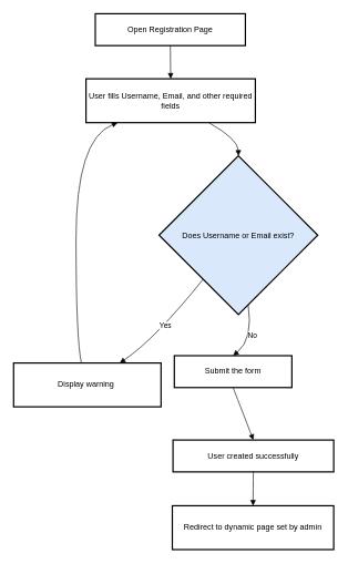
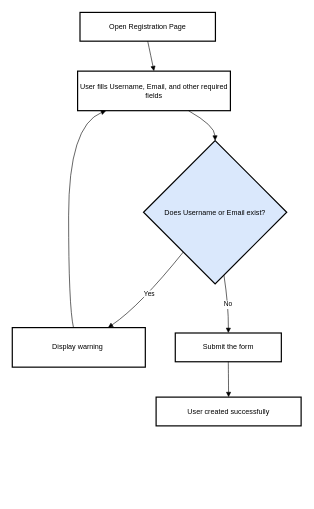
  <mxCell id="0" />
  <mxCell id="1" parent="0" />
- <mxCell id="2" value="Open Registration Page" style="whiteSpace=wrap;strokeWidth=2;" vertex="1" parent="1"><mxGeometry x="143" y="20" width="226" height="48" as="geometry" /></mxCell>
+ <mxCell id="2" value="Open Registration Page" style="whiteSpace=wrap;strokeWidth=2;" vertex="1" parent="1"><mxGeometry x="133" y="20" width="226" height="48" as="geometry" /></mxCell>
  <mxCell id="3" value="User fills Username, Email, and other required fields" style="whiteSpace=wrap;strokeWidth=2;" vertex="1" parent="1"><mxGeometry x="129" y="118" width="255" height="66" as="geometry" /></mxCell>
  <mxCell id="4" value="Does Username or Email exist?" style="rhombus;strokeWidth=2;whiteSpace=wrap;fillColor=#dae8fc;" vertex="1" parent="1"><mxGeometry x="239" y="234" width="239" height="239" as="geometry" /></mxCell>
  <mxCell id="5" value="Display warning " style="whiteSpace=wrap;strokeWidth=2;" vertex="1" parent="1"><mxGeometry x="20" y="546" width="222" height="66" as="geometry" /></mxCell>
- <mxCell id="6" value="Submit the form" style="whiteSpace=wrap;strokeWidth=2;" vertex="1" parent="1"><mxGeometry x="262" y="535" width="177" height="48" as="geometry" /></mxCell>
+ <mxCell id="6" value="Submit the form" style="whiteSpace=wrap;strokeWidth=2;" vertex="1" parent="1"><mxGeometry x="292" y="555" width="177" height="48" as="geometry" /></mxCell>
  <mxCell id="7" value="User created successfully" style="whiteSpace=wrap;strokeWidth=2;" vertex="1" parent="1"><mxGeometry x="260" y="662" width="242" height="48" as="geometry" /></mxCell>
- <mxCell id="8" value="Redirect to dynamic page set by admin" style="whiteSpace=wrap;strokeWidth=2;" vertex="1" parent="1"><mxGeometry x="259" y="761" width="243" height="66" as="geometry" /></mxCell>
  <mxCell id="9" value="" style="curved=1;startArrow=none;endArrow=block;exitX=0.5;exitY=1.01;entryX=0.5;entryY=0.01;rounded=0;" edge="1" parent="1" source="2" target="3"><mxGeometry relative="1" as="geometry"><Array as="points" /></mxGeometry></mxCell>
  <mxCell id="10" value="" style="curved=1;startArrow=none;endArrow=block;exitX=0.73;exitY=1.01;entryX=0.5;entryY=0;rounded=0;" edge="1" parent="1" source="3" target="4"><mxGeometry relative="1" as="geometry"><Array as="points"><mxPoint x="358" y="209" /></Array></mxGeometry></mxCell>
  <mxCell id="11" value="Yes" style="curved=1;startArrow=none;endArrow=block;exitX=0.1;exitY=1;entryX=0.72;entryY=0;rounded=0;" edge="1" parent="1" source="4" target="5"><mxGeometry relative="1" as="geometry"><Array as="points"><mxPoint x="233" y="510" /></Array></mxGeometry></mxCell>
  <mxCell id="12" value="" style="curved=1;startArrow=none;endArrow=block;exitX=0.46;exitY=0;entryX=0.18;entryY=1.01;rounded=0;" edge="1" parent="1" source="5" target="3"><mxGeometry relative="1" as="geometry"><Array as="points"><mxPoint x="114" y="510" /><mxPoint x="114" y="209" /></Array></mxGeometry></mxCell>
  <mxCell id="13" value="No" style="curved=1;startArrow=none;endArrow=block;exitX=0.57;exitY=1;entryX=0.5;entryY=0;rounded=0;" edge="1" parent="1" source="4" target="6"><mxGeometry relative="1" as="geometry"><Array as="points"><mxPoint x="381" y="510" /></Array></mxGeometry></mxCell>
  <mxCell id="14" value="" style="curved=1;startArrow=none;endArrow=block;exitX=0.5;exitY=1.01;entryX=0.5;entryY=0.01;rounded=0;" edge="1" parent="1" source="6" target="7"><mxGeometry relative="1" as="geometry"><Array as="points" /></mxGeometry></mxCell>
- <mxCell id="15" value="" style="curved=1;startArrow=none;endArrow=block;exitX=0.5;exitY=1.01;entryX=0.5;entryY=-0.01;rounded=0;" edge="1" parent="1" source="7" target="8"><mxGeometry relative="1" as="geometry"><Array as="points" /></mxGeometry></mxCell>
